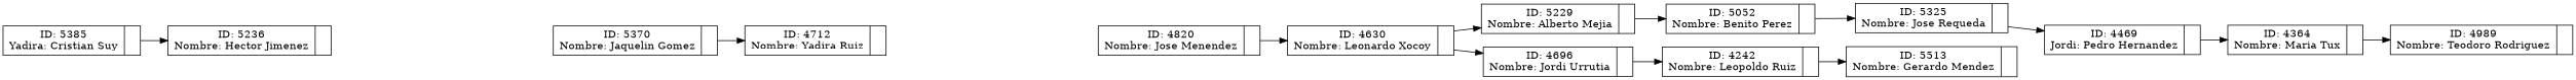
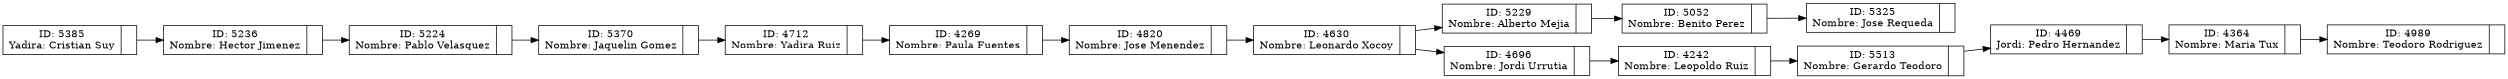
  digraph {
    rankdir=LR
    node [shape=record]
    edge [dir=forward]
    n1 [label="{ID: 5385\nYadira: Cristian Suy|}"]
    n2 [label="{ID: 5236\nNombre: Hector Jimenez|}"]
+   n3 [label="{ID: 5224\nNombre: Pablo Velasquez|}"]
    n4 [label="{ID: 5370\nNombre: Jaquelin Gomez|}"]
    n5 [label="{ID: 4712\nNombre: Yadira Ruiz|}"]
+   n6 [label="{ID: 4269\nNombre: Paula Fuentes|}"]
    n7 [label="{ID: 4820\nNombre: Jose Menendez|}"]
    n8 [label="{ID: 4630\nNombre: Leonardo Xocoy|}"]
    n9 [label="{ID: 5229\nNombre: Alberto Mejia|}"]
    n10 [label="{ID: 4696\nNombre: Jordi Urrutia|}"]
    n11 [label="{ID: 5052\nNombre: Benito Perez|}"]
    n12 [label="{ID: 5325\nNombre: Jose Requeda|}"]
    n13 [label="{ID: 4242\nNombre: Leopoldo Ruiz|}"]
-   n14 [label="{ID: 5513\nNombre: Gerardo Mendez|}"]
+   n14 [label="{ID: 5513\nNombre: Gerardo Teodoro|}"]
    n15 [label="{ID: 4469\nJordi: Pedro Hernandez|}"]
    n16 [label="{ID: 4364\nNombre: Maria Tux|}"]
    n17 [label="{ID: 4989\nNombre: Teodoro Rodriguez|}"]
    n1 -> n2
+   n2 -> n3
+   n3 -> n4
    n4 -> n5
+   n5 -> n6
+   n6 -> n7
    n7 -> n8
    n8 -> n9
    n8 -> n10
    n9 -> n11
    n10 -> n13
    n11 -> n12
    n13 -> n14
-   n12 -> n15
+   n14 -> n15
    n15 -> n16
    n16 -> n17
  }
